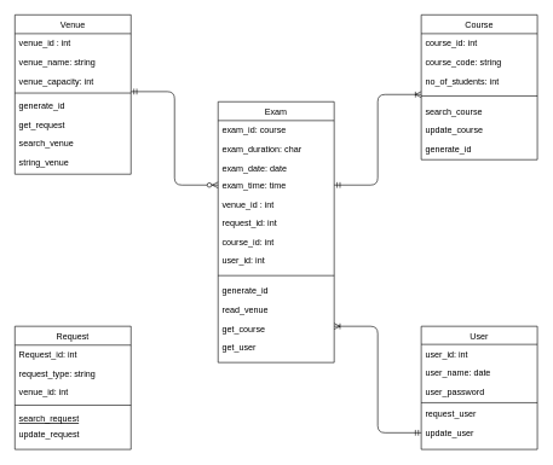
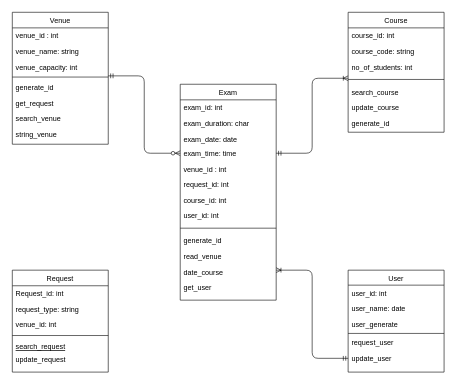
  <mxCell id="0" />
  <mxCell id="1" parent="0" />
  <mxCell id="2" value="Exam" style="swimlane;fontStyle=0;align=center;verticalAlign=top;childLayout=stackLayout;horizontal=1;startSize=26;horizontalStack=0;resizeParent=1;resizeLast=0;collapsible=1;marginBottom=0;rounded=0;shadow=0;strokeWidth=1;" vertex="1" parent="1"><mxGeometry x="300" y="140" width="160" height="360" as="geometry"><mxRectangle x="490" y="60" width="160" height="26" as="alternateBounds" /></mxGeometry></mxCell>
- <mxCell id="3" value="exam_id: course" style="text;align=left;verticalAlign=top;spacingLeft=4;spacingRight=4;overflow=hidden;rotatable=0;points=[[0,0.5],[1,0.5]];portConstraint=eastwest;" vertex="1" parent="2"><mxGeometry y="26" width="160" height="26" as="geometry" /></mxCell>
+ <mxCell id="3" value="exam_id: int" style="text;align=left;verticalAlign=top;spacingLeft=4;spacingRight=4;overflow=hidden;rotatable=0;points=[[0,0.5],[1,0.5]];portConstraint=eastwest;" vertex="1" parent="2"><mxGeometry y="26" width="160" height="26" as="geometry" /></mxCell>
  <mxCell id="4" value="exam_duration: char" style="text;align=left;verticalAlign=top;spacingLeft=4;spacingRight=4;overflow=hidden;rotatable=0;points=[[0,0.5],[1,0.5]];portConstraint=eastwest;rounded=0;shadow=0;html=0;" vertex="1" parent="2"><mxGeometry y="52" width="160" height="26" as="geometry" /></mxCell>
  <mxCell id="5" value="exam_date: date" style="text;align=left;verticalAlign=top;spacingLeft=4;spacingRight=4;overflow=hidden;rotatable=0;points=[[0,0.5],[1,0.5]];portConstraint=eastwest;rounded=0;shadow=0;html=0;" vertex="1" parent="2"><mxGeometry y="78" width="160" height="24" as="geometry" /></mxCell>
  <mxCell id="6" value="exam_time: time" style="text;align=left;verticalAlign=top;spacingLeft=4;spacingRight=4;overflow=hidden;rotatable=0;points=[[0,0.5],[1,0.5]];portConstraint=eastwest;rounded=0;shadow=0;html=0;" vertex="1" parent="2"><mxGeometry y="102" width="160" height="26" as="geometry" /></mxCell>
  <mxCell id="7" value="venue_id : int" style="text;align=left;verticalAlign=top;spacingLeft=4;spacingRight=4;overflow=hidden;rotatable=0;points=[[0,0.5],[1,0.5]];portConstraint=eastwest;rounded=0;shadow=0;html=0;" vertex="1" parent="2"><mxGeometry y="128" width="160" height="26" as="geometry" /></mxCell>
  <mxCell id="8" value="request_id: int" style="text;align=left;verticalAlign=top;spacingLeft=4;spacingRight=4;overflow=hidden;rotatable=0;points=[[0,0.5],[1,0.5]];portConstraint=eastwest;" vertex="1" parent="2"><mxGeometry y="154" width="160" height="26" as="geometry" /></mxCell>
  <mxCell id="9" value="course_id: int" style="text;align=left;verticalAlign=top;spacingLeft=4;spacingRight=4;overflow=hidden;rotatable=0;points=[[0,0.5],[1,0.5]];portConstraint=eastwest;" vertex="1" parent="2"><mxGeometry y="180" width="160" height="26" as="geometry" /></mxCell>
  <mxCell id="10" value="user_id: int" style="text;align=left;verticalAlign=top;spacingLeft=4;spacingRight=4;overflow=hidden;rotatable=0;points=[[0,0.5],[1,0.5]];portConstraint=eastwest;" vertex="1" parent="2"><mxGeometry y="206" width="160" height="26" as="geometry" /></mxCell>
  <mxCell id="11" value="" style="line;html=1;strokeWidth=1;align=left;verticalAlign=middle;spacingTop=-1;spacingLeft=3;spacingRight=3;rotatable=0;labelPosition=right;points=[];portConstraint=eastwest;" vertex="1" parent="2"><mxGeometry y="232" width="160" height="16" as="geometry" /></mxCell>
  <mxCell id="12" value="generate_id" style="text;align=left;verticalAlign=top;spacingLeft=4;spacingRight=4;overflow=hidden;rotatable=0;points=[[0,0.5],[1,0.5]];portConstraint=eastwest;" vertex="1" parent="2"><mxGeometry y="248" width="160" height="26" as="geometry" /></mxCell>
  <mxCell id="13" value="read_venue" style="text;align=left;verticalAlign=top;spacingLeft=4;spacingRight=4;overflow=hidden;rotatable=0;points=[[0,0.5],[1,0.5]];portConstraint=eastwest;" vertex="1" parent="2"><mxGeometry y="274" width="160" height="26" as="geometry" /></mxCell>
- <mxCell id="14" value="get_course" style="text;align=left;verticalAlign=top;spacingLeft=4;spacingRight=4;overflow=hidden;rotatable=0;points=[[0,0.5],[1,0.5]];portConstraint=eastwest;" vertex="1" parent="2"><mxGeometry y="300" width="160" height="26" as="geometry" /></mxCell>
+ <mxCell id="14" value="date_course" style="text;align=left;verticalAlign=top;spacingLeft=4;spacingRight=4;overflow=hidden;rotatable=0;points=[[0,0.5],[1,0.5]];portConstraint=eastwest;" vertex="1" parent="2"><mxGeometry y="300" width="160" height="26" as="geometry" /></mxCell>
  <mxCell id="15" value="get_user" style="text;align=left;verticalAlign=top;spacingLeft=4;spacingRight=4;overflow=hidden;rotatable=0;points=[[0,0.5],[1,0.5]];portConstraint=eastwest;" vertex="1" parent="2"><mxGeometry y="326" width="160" height="26" as="geometry" /></mxCell>
  <mxCell id="16" value="Venue" style="swimlane;fontStyle=0;align=center;verticalAlign=top;childLayout=stackLayout;horizontal=1;startSize=26;horizontalStack=0;resizeParent=1;resizeLast=0;collapsible=1;marginBottom=0;rounded=0;shadow=0;strokeWidth=1;" parent="1" vertex="1"><mxGeometry x="20" y="20" width="160" height="220" as="geometry"><mxRectangle x="210" y="120" width="160" height="26" as="alternateBounds" /></mxGeometry></mxCell>
  <mxCell id="17" value="venue_id : int" style="text;align=left;verticalAlign=top;spacingLeft=4;spacingRight=4;overflow=hidden;rotatable=0;points=[[0,0.5],[1,0.5]];portConstraint=eastwest;" parent="16" vertex="1"><mxGeometry y="26" width="160" height="26" as="geometry" /></mxCell>
  <mxCell id="18" value="venue_name: string" style="text;align=left;verticalAlign=top;spacingLeft=4;spacingRight=4;overflow=hidden;rotatable=0;points=[[0,0.5],[1,0.5]];portConstraint=eastwest;rounded=0;shadow=0;html=0;" parent="16" vertex="1"><mxGeometry y="52" width="160" height="26" as="geometry" /></mxCell>
  <mxCell id="19" value="venue_capacity: int" style="text;align=left;verticalAlign=top;spacingLeft=4;spacingRight=4;overflow=hidden;rotatable=0;points=[[0,0.5],[1,0.5]];portConstraint=eastwest;rounded=0;shadow=0;html=0;" parent="16" vertex="1"><mxGeometry y="78" width="160" height="26" as="geometry" /></mxCell>
  <mxCell id="20" value="" style="line;html=1;strokeWidth=1;align=left;verticalAlign=middle;spacingTop=-1;spacingLeft=3;spacingRight=3;rotatable=0;labelPosition=right;points=[];portConstraint=eastwest;" parent="16" vertex="1"><mxGeometry y="104" width="160" height="8" as="geometry" /></mxCell>
  <mxCell id="21" value="generate_id" style="text;align=left;verticalAlign=top;spacingLeft=4;spacingRight=4;overflow=hidden;rotatable=0;points=[[0,0.5],[1,0.5]];portConstraint=eastwest;" parent="16" vertex="1"><mxGeometry y="112" width="160" height="26" as="geometry" /></mxCell>
  <mxCell id="22" value="get_request" style="text;align=left;verticalAlign=top;spacingLeft=4;spacingRight=4;overflow=hidden;rotatable=0;points=[[0,0.5],[1,0.5]];portConstraint=eastwest;" vertex="1" parent="16"><mxGeometry y="138" width="160" height="26" as="geometry" /></mxCell>
  <mxCell id="23" value="search_venue" style="text;align=left;verticalAlign=top;spacingLeft=4;spacingRight=4;overflow=hidden;rotatable=0;points=[[0,0.5],[1,0.5]];portConstraint=eastwest;" vertex="1" parent="16"><mxGeometry y="164" width="160" height="26" as="geometry" /></mxCell>
  <mxCell id="24" value="string_venue" style="text;align=left;verticalAlign=top;spacingLeft=4;spacingRight=4;overflow=hidden;rotatable=0;points=[[0,0.5],[1,0.5]];portConstraint=eastwest;" vertex="1" parent="16"><mxGeometry y="190" width="160" height="26" as="geometry" /></mxCell>
  <mxCell id="25" value="Course" style="swimlane;fontStyle=0;align=center;verticalAlign=top;childLayout=stackLayout;horizontal=1;startSize=26;horizontalStack=0;resizeParent=1;resizeLast=0;collapsible=1;marginBottom=0;rounded=0;shadow=0;strokeWidth=1;" parent="1" vertex="1"><mxGeometry x="580" y="20" width="160" height="200" as="geometry"><mxRectangle x="490" y="60" width="160" height="26" as="alternateBounds" /></mxGeometry></mxCell>
  <mxCell id="26" value="course_id: int" style="text;align=left;verticalAlign=top;spacingLeft=4;spacingRight=4;overflow=hidden;rotatable=0;points=[[0,0.5],[1,0.5]];portConstraint=eastwest;rounded=0;shadow=0;html=0;" parent="25" vertex="1"><mxGeometry y="26" width="160" height="26" as="geometry" /></mxCell>
  <mxCell id="27" value="course_code: string" style="text;align=left;verticalAlign=top;spacingLeft=4;spacingRight=4;overflow=hidden;rotatable=0;points=[[0,0.5],[1,0.5]];portConstraint=eastwest;rounded=0;shadow=0;html=0;" parent="25" vertex="1"><mxGeometry y="52" width="160" height="26" as="geometry" /></mxCell>
  <mxCell id="28" value="no_of_students: int" style="text;align=left;verticalAlign=top;spacingLeft=4;spacingRight=4;overflow=hidden;rotatable=0;points=[[0,0.5],[1,0.5]];portConstraint=eastwest;rounded=0;shadow=0;html=0;" parent="25" vertex="1"><mxGeometry y="78" width="160" height="26" as="geometry" /></mxCell>
  <mxCell id="29" value="" style="line;html=1;strokeWidth=1;align=left;verticalAlign=middle;spacingTop=-1;spacingLeft=3;spacingRight=3;rotatable=0;labelPosition=right;points=[];portConstraint=eastwest;" parent="25" vertex="1"><mxGeometry y="104" width="160" height="16" as="geometry" /></mxCell>
  <mxCell id="30" value="search_course" style="text;align=left;verticalAlign=top;spacingLeft=4;spacingRight=4;overflow=hidden;rotatable=0;points=[[0,0.5],[1,0.5]];portConstraint=eastwest;" parent="25" vertex="1"><mxGeometry y="120" width="160" height="26" as="geometry" /></mxCell>
  <mxCell id="31" value="update_course" style="text;align=left;verticalAlign=top;spacingLeft=4;spacingRight=4;overflow=hidden;rotatable=0;points=[[0,0.5],[1,0.5]];portConstraint=eastwest;" parent="25" vertex="1"><mxGeometry y="146" width="160" height="26" as="geometry" /></mxCell>
  <mxCell id="32" value="generate_id" style="text;align=left;verticalAlign=top;spacingLeft=4;spacingRight=4;overflow=hidden;rotatable=0;points=[[0,0.5],[1,0.5]];portConstraint=eastwest;" vertex="1" parent="25"><mxGeometry y="172" width="160" height="26" as="geometry" /></mxCell>
  <mxCell id="33" value="Request" style="swimlane;fontStyle=0;align=center;verticalAlign=top;childLayout=stackLayout;horizontal=1;startSize=26;horizontalStack=0;resizeParent=1;resizeLast=0;collapsible=1;marginBottom=0;rounded=0;shadow=0;strokeWidth=1;" parent="1" vertex="1"><mxGeometry x="20" y="450" width="160" height="170" as="geometry"><mxRectangle x="130" y="380" width="160" height="26" as="alternateBounds" /></mxGeometry></mxCell>
  <mxCell id="34" value="Request_id: int" style="text;align=left;verticalAlign=top;spacingLeft=4;spacingRight=4;overflow=hidden;rotatable=0;points=[[0,0.5],[1,0.5]];portConstraint=eastwest;" parent="33" vertex="1"><mxGeometry y="26" width="160" height="26" as="geometry" /></mxCell>
  <mxCell id="35" value="request_type: string" style="text;align=left;verticalAlign=top;spacingLeft=4;spacingRight=4;overflow=hidden;rotatable=0;points=[[0,0.5],[1,0.5]];portConstraint=eastwest;rounded=0;shadow=0;html=0;" parent="33" vertex="1"><mxGeometry y="52" width="160" height="26" as="geometry" /></mxCell>
  <mxCell id="36" value="venue_id: int" style="text;align=left;verticalAlign=top;spacingLeft=4;spacingRight=4;overflow=hidden;rotatable=0;points=[[0,0.5],[1,0.5]];portConstraint=eastwest;rounded=0;shadow=0;html=0;" vertex="1" parent="33"><mxGeometry y="78" width="160" height="26" as="geometry" /></mxCell>
  <mxCell id="37" value="" style="line;html=1;strokeWidth=1;align=left;verticalAlign=middle;spacingTop=-1;spacingLeft=3;spacingRight=3;rotatable=0;labelPosition=right;points=[];portConstraint=eastwest;" parent="33" vertex="1"><mxGeometry y="104" width="160" height="10" as="geometry" /></mxCell>
  <mxCell id="38" value="search_request" style="text;align=left;verticalAlign=top;spacingLeft=4;spacingRight=4;overflow=hidden;rotatable=0;points=[[0,0.5],[1,0.5]];portConstraint=eastwest;fontStyle=4" parent="33" vertex="1"><mxGeometry y="114" width="160" height="22" as="geometry" /></mxCell>
  <mxCell id="39" value="update_request" style="text;align=left;verticalAlign=top;spacingLeft=4;spacingRight=4;overflow=hidden;rotatable=0;points=[[0,0.5],[1,0.5]];portConstraint=eastwest;" parent="33" vertex="1"><mxGeometry y="136" width="160" height="26" as="geometry" /></mxCell>
  <mxCell id="40" value="User" style="swimlane;fontStyle=0;align=center;verticalAlign=top;childLayout=stackLayout;horizontal=1;startSize=25;horizontalStack=0;resizeParent=1;resizeLast=0;collapsible=1;marginBottom=0;rounded=0;shadow=0;strokeWidth=1;" parent="1" vertex="1"><mxGeometry x="580" y="450" width="160" height="170" as="geometry"><mxRectangle x="320" y="510" width="170" height="26" as="alternateBounds" /></mxGeometry></mxCell>
  <mxCell id="41" value="user_id: int" style="text;align=left;verticalAlign=top;spacingLeft=4;spacingRight=4;overflow=hidden;rotatable=0;points=[[0,0.5],[1,0.5]];portConstraint=eastwest;" vertex="1" parent="40"><mxGeometry y="25" width="160" height="26" as="geometry" /></mxCell>
  <mxCell id="42" value="user_name: date" style="text;align=left;verticalAlign=top;spacingLeft=4;spacingRight=4;overflow=hidden;rotatable=0;points=[[0,0.5],[1,0.5]];portConstraint=eastwest;" vertex="1" parent="40"><mxGeometry y="51" width="160" height="26" as="geometry" /></mxCell>
- <mxCell id="43" value="user_password" style="text;align=left;verticalAlign=top;spacingLeft=4;spacingRight=4;overflow=hidden;rotatable=0;points=[[0,0.5],[1,0.5]];portConstraint=eastwest;" vertex="1" parent="40"><mxGeometry y="77" width="160" height="26" as="geometry" /></mxCell>
+ <mxCell id="43" value="user_generate" style="text;align=left;verticalAlign=top;spacingLeft=4;spacingRight=4;overflow=hidden;rotatable=0;points=[[0,0.5],[1,0.5]];portConstraint=eastwest;" vertex="1" parent="40"><mxGeometry y="77" width="160" height="26" as="geometry" /></mxCell>
  <mxCell id="44" value="" style="line;html=1;strokeWidth=1;align=left;verticalAlign=middle;spacingTop=-1;spacingLeft=3;spacingRight=3;rotatable=0;labelPosition=right;points=[];portConstraint=eastwest;" parent="40" vertex="1"><mxGeometry y="103" width="160" height="5" as="geometry" /></mxCell>
  <mxCell id="45" value="request_user" style="text;align=left;verticalAlign=top;spacingLeft=4;spacingRight=4;overflow=hidden;rotatable=0;points=[[0,0.5],[1,0.5]];portConstraint=eastwest;" vertex="1" parent="40"><mxGeometry y="108" width="160" height="26" as="geometry" /></mxCell>
  <mxCell id="46" value="update_user" style="text;align=left;verticalAlign=top;spacingLeft=4;spacingRight=4;overflow=hidden;rotatable=0;points=[[0,0.5],[1,0.5]];portConstraint=eastwest;" vertex="1" parent="40"><mxGeometry y="134" width="160" height="26" as="geometry" /></mxCell>
  <mxCell id="47" value="" style="edgeStyle=elbowEdgeStyle;fontSize=12;html=1;endArrow=ERzeroToMany;startArrow=ERmandOne;exitX=1;exitY=0.25;exitDx=0;exitDy=0;exitPerimeter=0;entryX=0;entryY=0.5;entryDx=0;entryDy=0;" edge="1" parent="1" source="20" target="6"><mxGeometry width="100" height="100" relative="1" as="geometry"><mxPoint x="180" y="130" as="sourcePoint" /><mxPoint x="300" y="381" as="targetPoint" /></mxGeometry></mxCell>
  <mxCell id="48" value="" style="edgeStyle=elbowEdgeStyle;fontSize=12;html=1;endArrow=ERoneToMany;startArrow=ERmandOne;exitX=1;exitY=0.5;exitDx=0;exitDy=0;" edge="1" parent="1" source="6"><mxGeometry width="100" height="100" relative="1" as="geometry"><mxPoint x="460" y="380" as="sourcePoint" /><mxPoint x="580" y="130" as="targetPoint" /></mxGeometry></mxCell>
  <mxCell id="49" value="" style="fontSize=12;html=1;endArrow=ERoneToMany;startArrow=ERmandOne;shadow=0;strokeColor=#000000;exitX=0;exitY=0.5;exitDx=0;exitDy=0;edgeStyle=elbowEdgeStyle;" edge="1" parent="1" source="46"><mxGeometry width="100" height="100" relative="1" as="geometry"><mxPoint x="540" y="570" as="sourcePoint" /><mxPoint x="460" y="450" as="targetPoint" /></mxGeometry></mxCell>
